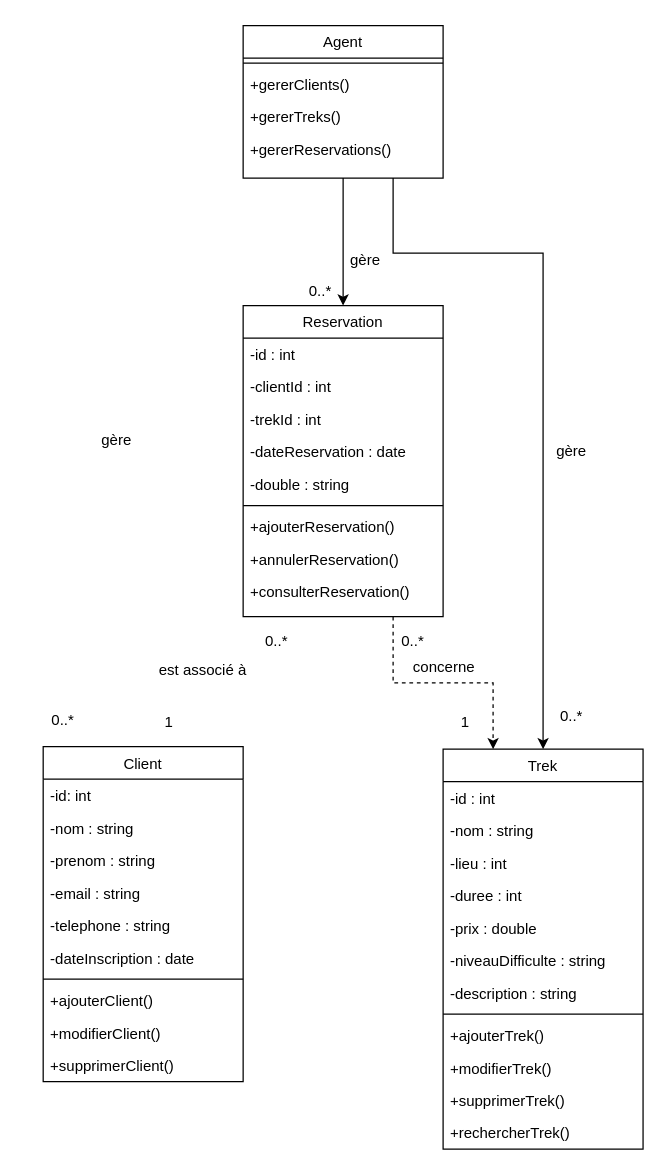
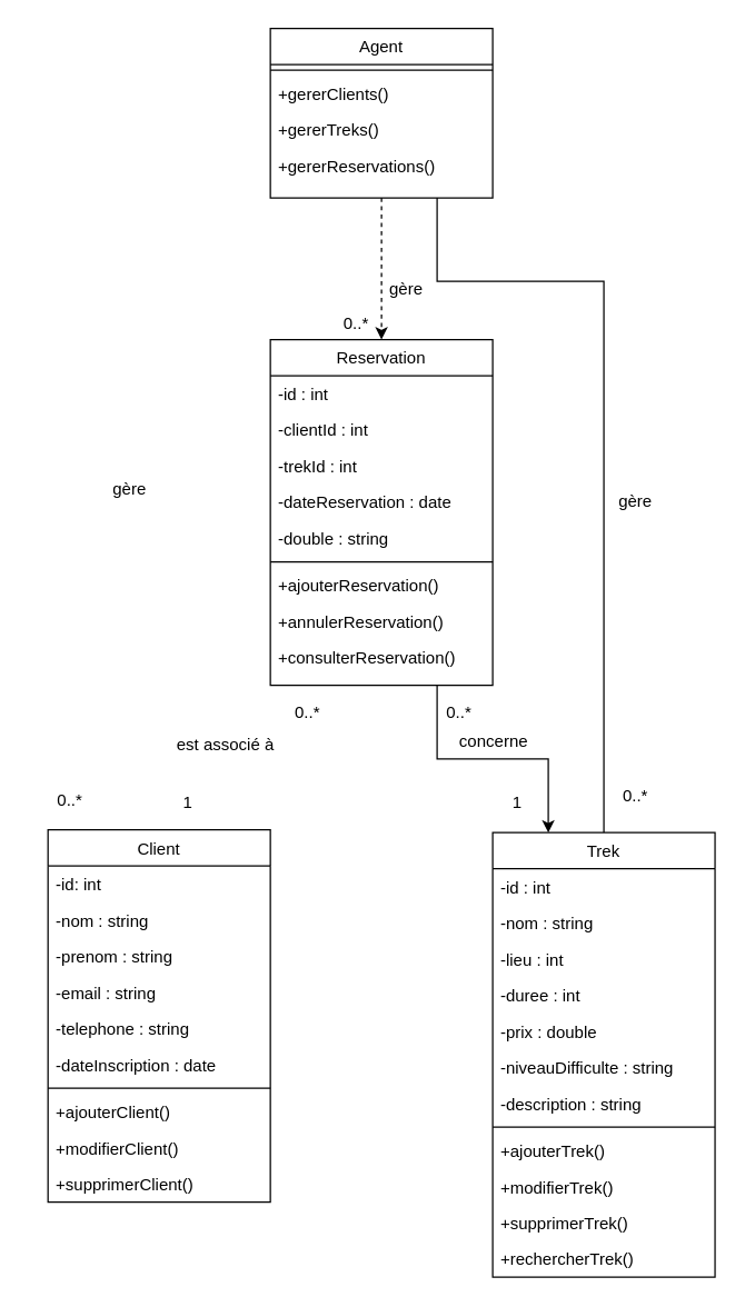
  <mxCell id="0" />
  <mxCell id="1" parent="0" />
- <mxCell id="2" style="edgeStyle=orthogonalEdgeStyle;rounded=0;orthogonalLoop=1;jettySize=auto;html=1;entryX=0.5;entryY=0;entryDx=0;entryDy=0;" edge="1" parent="1" source="4" target="10"><mxGeometry relative="1" as="geometry" /></mxCell>
- <mxCell id="3" style="edgeStyle=orthogonalEdgeStyle;rounded=0;orthogonalLoop=1;jettySize=auto;html=1;exitX=0.75;exitY=1;exitDx=0;exitDy=0;entryX=0.5;entryY=0;entryDx=0;entryDy=0;" edge="1" parent="1" source="4" target="33"><mxGeometry relative="1" as="geometry"><Array as="points"><mxPoint x="314" y="202" /><mxPoint x="434" y="202" /></Array></mxGeometry></mxCell>
+ <mxCell id="2" style="edgeStyle=orthogonalEdgeStyle;rounded=0;orthogonalLoop=1;jettySize=auto;html=1;entryX=0.5;entryY=0;entryDx=0;entryDy=0;dashed=1;" edge="1" parent="1" source="4" target="10"><mxGeometry relative="1" as="geometry" /></mxCell>
+ <mxCell id="3" style="edgeStyle=orthogonalEdgeStyle;rounded=0;orthogonalLoop=1;jettySize=auto;html=1;exitX=0.75;exitY=1;exitDx=0;exitDy=0;entryX=0.5;entryY=0;entryDx=0;entryDy=0;endArrow=none;" edge="1" parent="1" source="4" target="33"><mxGeometry relative="1" as="geometry"><Array as="points"><mxPoint x="314" y="202" /><mxPoint x="434" y="202" /></Array></mxGeometry></mxCell>
  <mxCell id="4" value="Agent" style="swimlane;fontStyle=0;align=center;verticalAlign=top;childLayout=stackLayout;horizontal=1;startSize=26;horizontalStack=0;resizeParent=1;resizeLast=0;collapsible=1;marginBottom=0;rounded=0;shadow=0;strokeWidth=1;" parent="1" vertex="1"><mxGeometry x="194" y="20" width="160" height="122" as="geometry"><mxRectangle x="230" y="140" width="160" height="26" as="alternateBounds" /></mxGeometry></mxCell>
  <mxCell id="5" value="" style="line;html=1;strokeWidth=1;align=left;verticalAlign=middle;spacingTop=-1;spacingLeft=3;spacingRight=3;rotatable=0;labelPosition=right;points=[];portConstraint=eastwest;" parent="4" vertex="1"><mxGeometry y="26" width="160" height="8" as="geometry" /></mxCell>
  <mxCell id="6" value="+gererClients()" style="text;align=left;verticalAlign=top;spacingLeft=4;spacingRight=4;overflow=hidden;rotatable=0;points=[[0,0.5],[1,0.5]];portConstraint=eastwest;" parent="4" vertex="1"><mxGeometry y="34" width="160" height="26" as="geometry" /></mxCell>
  <mxCell id="7" value="+gererTreks()" style="text;align=left;verticalAlign=top;spacingLeft=4;spacingRight=4;overflow=hidden;rotatable=0;points=[[0,0.5],[1,0.5]];portConstraint=eastwest;" vertex="1" parent="4"><mxGeometry y="60" width="160" height="26" as="geometry" /></mxCell>
  <mxCell id="8" value="+gererReservations()" style="text;align=left;verticalAlign=top;spacingLeft=4;spacingRight=4;overflow=hidden;rotatable=0;points=[[0,0.5],[1,0.5]];portConstraint=eastwest;" vertex="1" parent="4"><mxGeometry y="86" width="160" height="26" as="geometry" /></mxCell>
- <mxCell id="9" style="edgeStyle=orthogonalEdgeStyle;rounded=0;orthogonalLoop=1;jettySize=auto;html=1;exitX=0.75;exitY=1;exitDx=0;exitDy=0;entryX=0.25;entryY=0;entryDx=0;entryDy=0;dashed=1;" edge="1" parent="1" source="10" target="33"><mxGeometry relative="1" as="geometry" /></mxCell>
+ <mxCell id="9" style="edgeStyle=orthogonalEdgeStyle;rounded=0;orthogonalLoop=1;jettySize=auto;html=1;exitX=0.75;exitY=1;exitDx=0;exitDy=0;entryX=0.25;entryY=0;entryDx=0;entryDy=0;" edge="1" parent="1" source="10" target="33"><mxGeometry relative="1" as="geometry" /></mxCell>
  <mxCell id="10" value="Reservation" style="swimlane;fontStyle=0;align=center;verticalAlign=top;childLayout=stackLayout;horizontal=1;startSize=26;horizontalStack=0;resizeParent=1;resizeLast=0;collapsible=1;marginBottom=0;rounded=0;shadow=0;strokeWidth=1;" parent="1" vertex="1"><mxGeometry x="194" y="244" width="160" height="249" as="geometry"><mxRectangle x="130" y="380" width="160" height="26" as="alternateBounds" /></mxGeometry></mxCell>
  <mxCell id="11" value="-id : int" style="text;align=left;verticalAlign=top;spacingLeft=4;spacingRight=4;overflow=hidden;rotatable=0;points=[[0,0.5],[1,0.5]];portConstraint=eastwest;" parent="10" vertex="1"><mxGeometry y="26" width="160" height="26" as="geometry" /></mxCell>
  <mxCell id="12" value="-clientId : int" style="text;align=left;verticalAlign=top;spacingLeft=4;spacingRight=4;overflow=hidden;rotatable=0;points=[[0,0.5],[1,0.5]];portConstraint=eastwest;rounded=0;shadow=0;html=0;" parent="10" vertex="1"><mxGeometry y="52" width="160" height="26" as="geometry" /></mxCell>
  <mxCell id="13" value="-trekId : int" style="text;align=left;verticalAlign=top;spacingLeft=4;spacingRight=4;overflow=hidden;rotatable=0;points=[[0,0.5],[1,0.5]];portConstraint=eastwest;rounded=0;shadow=0;html=0;" vertex="1" parent="10"><mxGeometry y="78" width="160" height="26" as="geometry" /></mxCell>
  <mxCell id="14" value="-dateReservation : date" style="text;align=left;verticalAlign=top;spacingLeft=4;spacingRight=4;overflow=hidden;rotatable=0;points=[[0,0.5],[1,0.5]];portConstraint=eastwest;rounded=0;shadow=0;html=0;" vertex="1" parent="10"><mxGeometry y="104" width="160" height="26" as="geometry" /></mxCell>
  <mxCell id="15" value="-double : string" style="text;align=left;verticalAlign=top;spacingLeft=4;spacingRight=4;overflow=hidden;rotatable=0;points=[[0,0.5],[1,0.5]];portConstraint=eastwest;rounded=0;shadow=0;html=0;" vertex="1" parent="10"><mxGeometry y="130" width="160" height="26" as="geometry" /></mxCell>
  <mxCell id="16" value="" style="line;html=1;strokeWidth=1;align=left;verticalAlign=middle;spacingTop=-1;spacingLeft=3;spacingRight=3;rotatable=0;labelPosition=right;points=[];portConstraint=eastwest;" parent="10" vertex="1"><mxGeometry y="156" width="160" height="8" as="geometry" /></mxCell>
  <mxCell id="17" value="+ajouterReservation()" style="text;align=left;verticalAlign=top;spacingLeft=4;spacingRight=4;overflow=hidden;rotatable=0;points=[[0,0.5],[1,0.5]];portConstraint=eastwest;fontStyle=0" parent="10" vertex="1"><mxGeometry y="164" width="160" height="26" as="geometry" /></mxCell>
  <mxCell id="18" value="+annulerReservation()" style="text;align=left;verticalAlign=top;spacingLeft=4;spacingRight=4;overflow=hidden;rotatable=0;points=[[0,0.5],[1,0.5]];portConstraint=eastwest;" parent="10" vertex="1"><mxGeometry y="190" width="160" height="26" as="geometry" /></mxCell>
  <mxCell id="19" value="+consulterReservation()" style="text;align=left;verticalAlign=top;spacingLeft=4;spacingRight=4;overflow=hidden;rotatable=0;points=[[0,0.5],[1,0.5]];portConstraint=eastwest;" vertex="1" parent="10"><mxGeometry y="216" width="160" height="26" as="geometry" /></mxCell>
  <mxCell id="20" value="gère" style="text;html=1;align=center;verticalAlign=middle;whiteSpace=wrap;rounded=0;" vertex="1" parent="1"><mxGeometry x="262" y="193" width="60" height="30" as="geometry" /></mxCell>
  <mxCell id="21" value="0..*" style="text;html=1;align=center;verticalAlign=middle;whiteSpace=wrap;rounded=0;" vertex="1" parent="1"><mxGeometry x="226" y="218" width="60" height="30" as="geometry" /></mxCell>
  <mxCell id="22" value="Client" style="swimlane;fontStyle=0;align=center;verticalAlign=top;childLayout=stackLayout;horizontal=1;startSize=26;horizontalStack=0;resizeParent=1;resizeLast=0;collapsible=1;marginBottom=0;rounded=0;shadow=0;strokeWidth=1;" vertex="1" parent="1"><mxGeometry x="34" y="597" width="160" height="268" as="geometry"><mxRectangle x="550" y="140" width="160" height="26" as="alternateBounds" /></mxGeometry></mxCell>
  <mxCell id="23" value="-id: int" style="text;align=left;verticalAlign=top;spacingLeft=4;spacingRight=4;overflow=hidden;rotatable=0;points=[[0,0.5],[1,0.5]];portConstraint=eastwest;" vertex="1" parent="22"><mxGeometry y="26" width="160" height="26" as="geometry" /></mxCell>
  <mxCell id="24" value="-nom : string" style="text;align=left;verticalAlign=top;spacingLeft=4;spacingRight=4;overflow=hidden;rotatable=0;points=[[0,0.5],[1,0.5]];portConstraint=eastwest;rounded=0;shadow=0;html=0;" vertex="1" parent="22"><mxGeometry y="52" width="160" height="26" as="geometry" /></mxCell>
  <mxCell id="25" value="-prenom : string" style="text;align=left;verticalAlign=top;spacingLeft=4;spacingRight=4;overflow=hidden;rotatable=0;points=[[0,0.5],[1,0.5]];portConstraint=eastwest;rounded=0;shadow=0;html=0;" vertex="1" parent="22"><mxGeometry y="78" width="160" height="26" as="geometry" /></mxCell>
  <mxCell id="26" value="-email : string" style="text;align=left;verticalAlign=top;spacingLeft=4;spacingRight=4;overflow=hidden;rotatable=0;points=[[0,0.5],[1,0.5]];portConstraint=eastwest;rounded=0;shadow=0;html=0;" vertex="1" parent="22"><mxGeometry y="104" width="160" height="26" as="geometry" /></mxCell>
  <mxCell id="27" value="-telephone : string" style="text;align=left;verticalAlign=top;spacingLeft=4;spacingRight=4;overflow=hidden;rotatable=0;points=[[0,0.5],[1,0.5]];portConstraint=eastwest;rounded=0;shadow=0;html=0;" vertex="1" parent="22"><mxGeometry y="130" width="160" height="26" as="geometry" /></mxCell>
  <mxCell id="28" value="-dateInscription : date" style="text;align=left;verticalAlign=top;spacingLeft=4;spacingRight=4;overflow=hidden;rotatable=0;points=[[0,0.5],[1,0.5]];portConstraint=eastwest;rounded=0;shadow=0;html=0;" vertex="1" parent="22"><mxGeometry y="156" width="160" height="26" as="geometry" /></mxCell>
  <mxCell id="29" value="" style="line;html=1;strokeWidth=1;align=left;verticalAlign=middle;spacingTop=-1;spacingLeft=3;spacingRight=3;rotatable=0;labelPosition=right;points=[];portConstraint=eastwest;" vertex="1" parent="22"><mxGeometry y="182" width="160" height="8" as="geometry" /></mxCell>
  <mxCell id="30" value="+ajouterClient()" style="text;align=left;verticalAlign=top;spacingLeft=4;spacingRight=4;overflow=hidden;rotatable=0;points=[[0,0.5],[1,0.5]];portConstraint=eastwest;" vertex="1" parent="22"><mxGeometry y="190" width="160" height="26" as="geometry" /></mxCell>
  <mxCell id="31" value="+modifierClient()" style="text;align=left;verticalAlign=top;spacingLeft=4;spacingRight=4;overflow=hidden;rotatable=0;points=[[0,0.5],[1,0.5]];portConstraint=eastwest;" vertex="1" parent="22"><mxGeometry y="216" width="160" height="26" as="geometry" /></mxCell>
  <mxCell id="32" value="+supprimerClient()" style="text;align=left;verticalAlign=top;spacingLeft=4;spacingRight=4;overflow=hidden;rotatable=0;points=[[0,0.5],[1,0.5]];portConstraint=eastwest;" vertex="1" parent="22"><mxGeometry y="242" width="160" height="26" as="geometry" /></mxCell>
  <mxCell id="33" value="Trek" style="swimlane;fontStyle=0;align=center;verticalAlign=top;childLayout=stackLayout;horizontal=1;startSize=26;horizontalStack=0;resizeParent=1;resizeLast=0;collapsible=1;marginBottom=0;rounded=0;shadow=0;strokeWidth=1;" vertex="1" parent="1"><mxGeometry x="354" y="599" width="160" height="320" as="geometry"><mxRectangle x="550" y="140" width="160" height="26" as="alternateBounds" /></mxGeometry></mxCell>
  <mxCell id="34" value="-id : int" style="text;align=left;verticalAlign=top;spacingLeft=4;spacingRight=4;overflow=hidden;rotatable=0;points=[[0,0.5],[1,0.5]];portConstraint=eastwest;" vertex="1" parent="33"><mxGeometry y="26" width="160" height="26" as="geometry" /></mxCell>
  <mxCell id="35" value="-nom : string" style="text;align=left;verticalAlign=top;spacingLeft=4;spacingRight=4;overflow=hidden;rotatable=0;points=[[0,0.5],[1,0.5]];portConstraint=eastwest;rounded=0;shadow=0;html=0;" vertex="1" parent="33"><mxGeometry y="52" width="160" height="26" as="geometry" /></mxCell>
  <mxCell id="36" value="-lieu : int" style="text;align=left;verticalAlign=top;spacingLeft=4;spacingRight=4;overflow=hidden;rotatable=0;points=[[0,0.5],[1,0.5]];portConstraint=eastwest;rounded=0;shadow=0;html=0;" vertex="1" parent="33"><mxGeometry y="78" width="160" height="26" as="geometry" /></mxCell>
  <mxCell id="37" value="-duree : int" style="text;align=left;verticalAlign=top;spacingLeft=4;spacingRight=4;overflow=hidden;rotatable=0;points=[[0,0.5],[1,0.5]];portConstraint=eastwest;rounded=0;shadow=0;html=0;" vertex="1" parent="33"><mxGeometry y="104" width="160" height="26" as="geometry" /></mxCell>
  <mxCell id="38" value="-prix : double" style="text;align=left;verticalAlign=top;spacingLeft=4;spacingRight=4;overflow=hidden;rotatable=0;points=[[0,0.5],[1,0.5]];portConstraint=eastwest;rounded=0;shadow=0;html=0;" vertex="1" parent="33"><mxGeometry y="130" width="160" height="26" as="geometry" /></mxCell>
  <mxCell id="39" value="-niveauDifficulte : string" style="text;align=left;verticalAlign=top;spacingLeft=4;spacingRight=4;overflow=hidden;rotatable=0;points=[[0,0.5],[1,0.5]];portConstraint=eastwest;rounded=0;shadow=0;html=0;" vertex="1" parent="33"><mxGeometry y="156" width="160" height="26" as="geometry" /></mxCell>
  <mxCell id="40" value="-description : string" style="text;align=left;verticalAlign=top;spacingLeft=4;spacingRight=4;overflow=hidden;rotatable=0;points=[[0,0.5],[1,0.5]];portConstraint=eastwest;rounded=0;shadow=0;html=0;" vertex="1" parent="33"><mxGeometry y="182" width="160" height="26" as="geometry" /></mxCell>
  <mxCell id="41" value="" style="line;html=1;strokeWidth=1;align=left;verticalAlign=middle;spacingTop=-1;spacingLeft=3;spacingRight=3;rotatable=0;labelPosition=right;points=[];portConstraint=eastwest;" vertex="1" parent="33"><mxGeometry y="208" width="160" height="8" as="geometry" /></mxCell>
  <mxCell id="42" value="+ajouterTrek()" style="text;align=left;verticalAlign=top;spacingLeft=4;spacingRight=4;overflow=hidden;rotatable=0;points=[[0,0.5],[1,0.5]];portConstraint=eastwest;" vertex="1" parent="33"><mxGeometry y="216" width="160" height="26" as="geometry" /></mxCell>
  <mxCell id="43" value="+modifierTrek()" style="text;align=left;verticalAlign=top;spacingLeft=4;spacingRight=4;overflow=hidden;rotatable=0;points=[[0,0.5],[1,0.5]];portConstraint=eastwest;" vertex="1" parent="33"><mxGeometry y="242" width="160" height="26" as="geometry" /></mxCell>
  <mxCell id="44" value="+supprimerTrek()" style="text;align=left;verticalAlign=top;spacingLeft=4;spacingRight=4;overflow=hidden;rotatable=0;points=[[0,0.5],[1,0.5]];portConstraint=eastwest;" vertex="1" parent="33"><mxGeometry y="268" width="160" height="26" as="geometry" /></mxCell>
  <mxCell id="45" value="+rechercherTrek()" style="text;align=left;verticalAlign=top;spacingLeft=4;spacingRight=4;overflow=hidden;rotatable=0;points=[[0,0.5],[1,0.5]];portConstraint=eastwest;" vertex="1" parent="33"><mxGeometry y="294" width="160" height="26" as="geometry" /></mxCell>
  <mxCell id="46" value="est associé à" style="text;html=1;align=center;verticalAlign=middle;whiteSpace=wrap;rounded=0;" vertex="1" parent="1"><mxGeometry x="111" y="521" width="102" height="30" as="geometry" /></mxCell>
  <mxCell id="47" value="1" style="text;html=1;align=center;verticalAlign=middle;whiteSpace=wrap;rounded=0;" vertex="1" parent="1"><mxGeometry x="105" y="563" width="60" height="30" as="geometry" /></mxCell>
  <mxCell id="48" value="concerne" style="text;html=1;align=center;verticalAlign=middle;whiteSpace=wrap;rounded=0;" vertex="1" parent="1"><mxGeometry x="304" y="519" width="102" height="30" as="geometry" /></mxCell>
  <mxCell id="49" value="1" style="text;html=1;align=center;verticalAlign=middle;whiteSpace=wrap;rounded=0;" vertex="1" parent="1"><mxGeometry x="342" y="563" width="60" height="30" as="geometry" /></mxCell>
  <mxCell id="50" value="gère" style="text;html=1;align=center;verticalAlign=middle;whiteSpace=wrap;rounded=0;" vertex="1" parent="1"><mxGeometry x="427" y="346" width="60" height="30" as="geometry" /></mxCell>
  <mxCell id="51" value="gère" style="text;html=1;align=center;verticalAlign=middle;whiteSpace=wrap;rounded=0;" vertex="1" parent="1"><mxGeometry x="63" y="337" width="60" height="30" as="geometry" /></mxCell>
  <mxCell id="52" value="0..*" style="text;html=1;align=center;verticalAlign=middle;whiteSpace=wrap;rounded=0;" vertex="1" parent="1"><mxGeometry x="427" y="558" width="60" height="30" as="geometry" /></mxCell>
  <mxCell id="53" value="0..*" style="text;html=1;align=center;verticalAlign=middle;whiteSpace=wrap;rounded=0;" vertex="1" parent="1"><mxGeometry x="20" y="561" width="60" height="30" as="geometry" /></mxCell>
  <mxCell id="54" value="0..*" style="text;html=1;align=center;verticalAlign=middle;whiteSpace=wrap;rounded=0;" vertex="1" parent="1"><mxGeometry x="300" y="498" width="60" height="30" as="geometry" /></mxCell>
  <mxCell id="55" value="0..*" style="text;html=1;align=center;verticalAlign=middle;whiteSpace=wrap;rounded=0;" vertex="1" parent="1"><mxGeometry x="191" y="498" width="60" height="30" as="geometry" /></mxCell>
